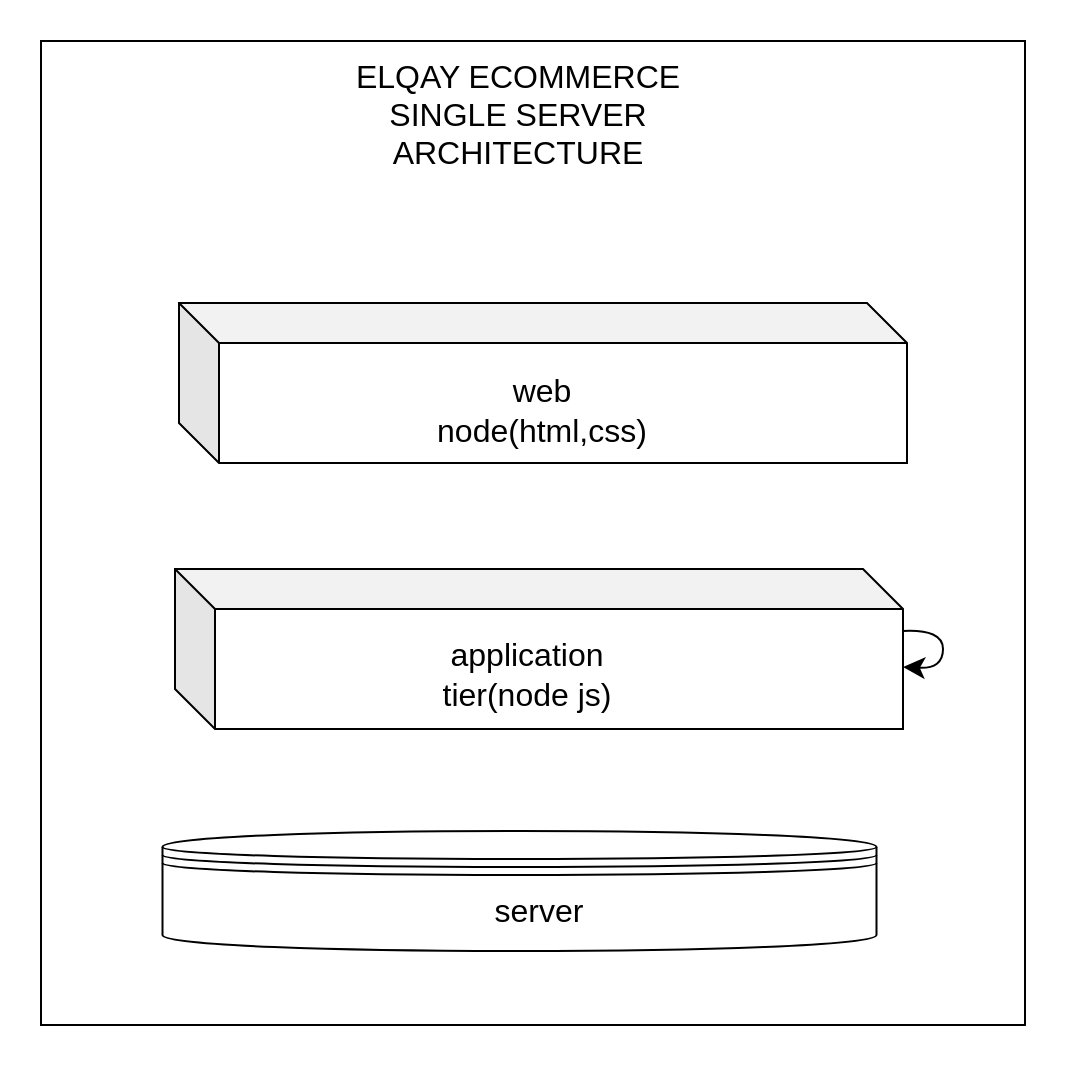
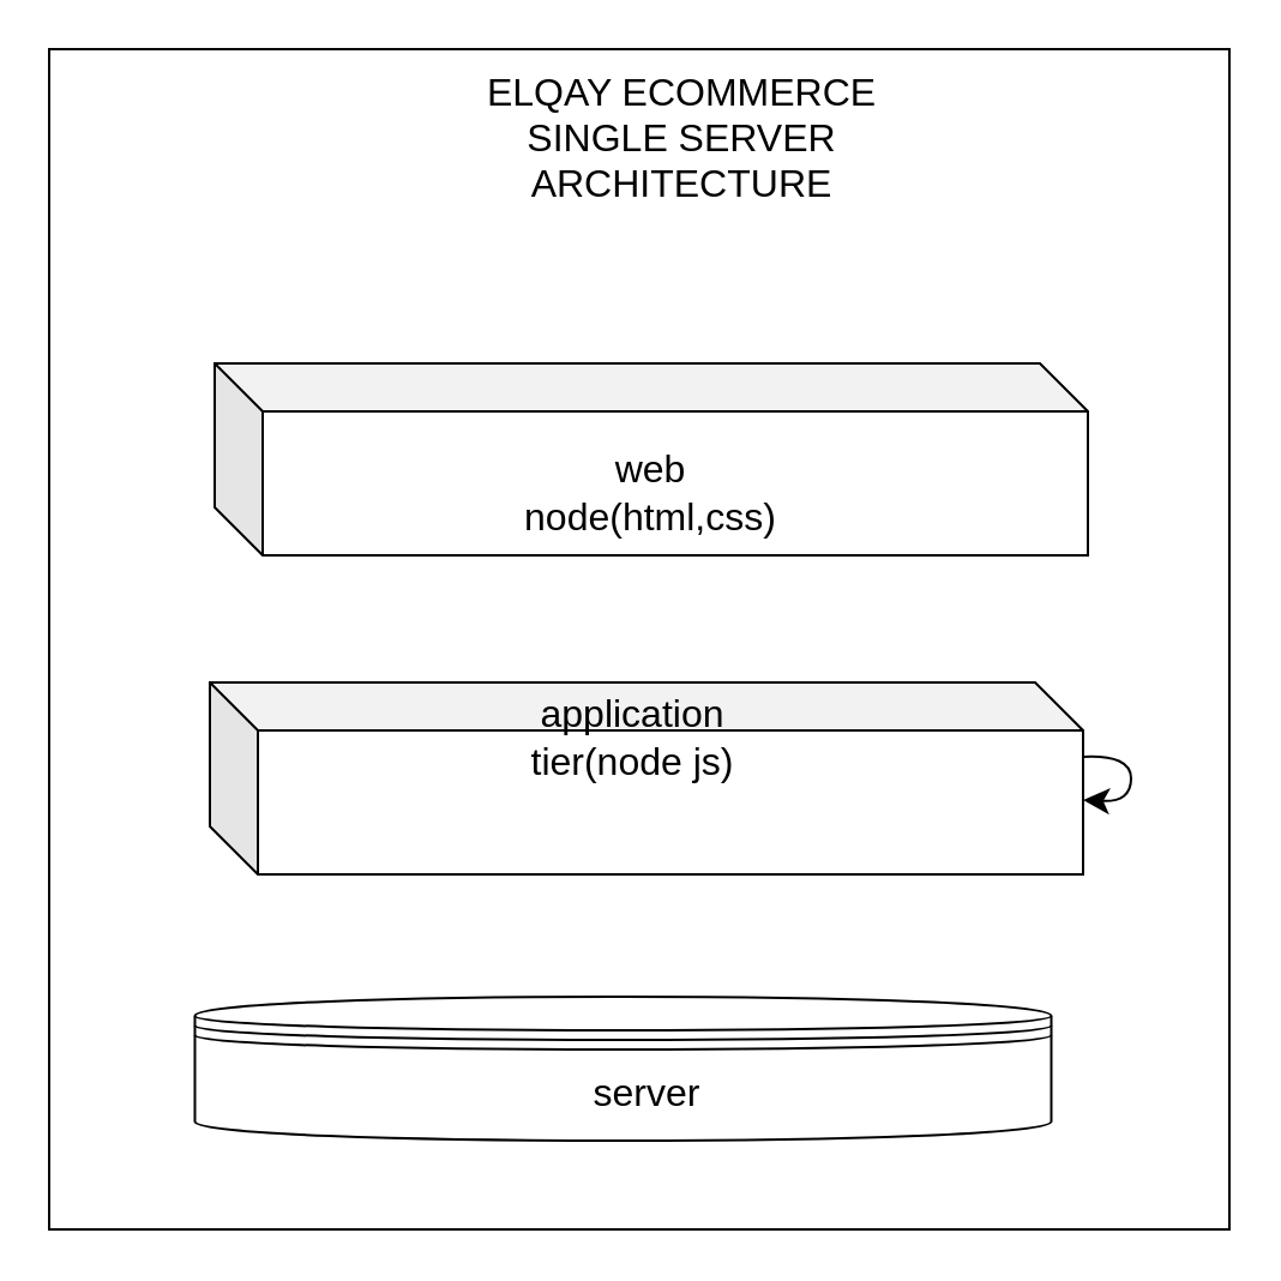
  <mxCell id="0" />
  <mxCell id="1" parent="0" />
  <mxCell id="2" value="" style="whiteSpace=wrap;html=1;aspect=fixed;fontSize=16;" vertex="1" parent="1"><mxGeometry x="20" y="20" width="492" height="492" as="geometry" /></mxCell>
  <mxCell id="3" value="" style="shape=cube;whiteSpace=wrap;html=1;boundedLbl=1;backgroundOutline=1;darkOpacity=0.05;darkOpacity2=0.1;fontSize=16;" vertex="1" parent="1"><mxGeometry x="89" y="151" width="364" height="80" as="geometry" /></mxCell>
  <mxCell id="4" value="" style="shape=cube;whiteSpace=wrap;html=1;boundedLbl=1;backgroundOutline=1;darkOpacity=0.05;darkOpacity2=0.1;fontSize=16;" vertex="1" parent="1"><mxGeometry x="87" y="284" width="364" height="80" as="geometry" /></mxCell>
  <mxCell id="5" value="" style="shape=datastore;whiteSpace=wrap;html=1;fontSize=16;" vertex="1" parent="1"><mxGeometry x="80.75" y="415" width="357" height="60" as="geometry" /></mxCell>
  <mxCell id="6" value="web node(html,css)" style="text;strokeColor=none;fillColor=none;html=1;align=center;verticalAlign=middle;whiteSpace=wrap;rounded=0;fontSize=16;" vertex="1" parent="1"><mxGeometry x="209.25" y="190" width="123.5" height="30" as="geometry" /></mxCell>
- <mxCell id="7" value="application tier(node js)" style="text;strokeColor=none;fillColor=none;html=1;align=center;verticalAlign=middle;whiteSpace=wrap;rounded=0;fontSize=16;" vertex="1" parent="1"><mxGeometry x="216" y="322" width="95" height="30" as="geometry" /></mxCell>
+ <mxCell id="7" value="application tier(node js)" style="text;strokeColor=none;fillColor=none;html=1;align=center;verticalAlign=middle;whiteSpace=wrap;rounded=0;fontSize=16;" vertex="1" parent="1"><mxGeometry x="216" y="292" width="95" height="30" as="geometry" /></mxCell>
  <mxCell id="8" value="server" style="text;strokeColor=none;fillColor=none;html=1;align=center;verticalAlign=middle;whiteSpace=wrap;rounded=0;fontSize=16;" vertex="1" parent="1"><mxGeometry x="221.5" y="440" width="95" height="30" as="geometry" /></mxCell>
  <mxCell id="9" style="edgeStyle=none;curved=1;rounded=0;orthogonalLoop=1;jettySize=auto;html=1;fontSize=12;startSize=8;endSize=8;" edge="1" parent="1" source="4" target="4"><mxGeometry relative="1" as="geometry" /></mxCell>
- <mxCell id="10" value="ELQAY ECOMMERCE SINGLE SERVER ARCHITECTURE" style="text;strokeColor=none;fillColor=none;html=1;align=center;verticalAlign=middle;whiteSpace=wrap;rounded=0;fontSize=16;" vertex="1" parent="1"><mxGeometry x="154.25" y="35" width="210" height="44" as="geometry" /></mxCell>
+ <mxCell id="10" value="ELQAY ECOMMERCE SINGLE SERVER ARCHITECTURE" style="text;strokeColor=none;fillColor=none;html=1;align=center;verticalAlign=middle;whiteSpace=wrap;rounded=0;fontSize=16;" vertex="1" parent="1"><mxGeometry x="179.25" y="35" width="210" height="44" as="geometry" /></mxCell>
